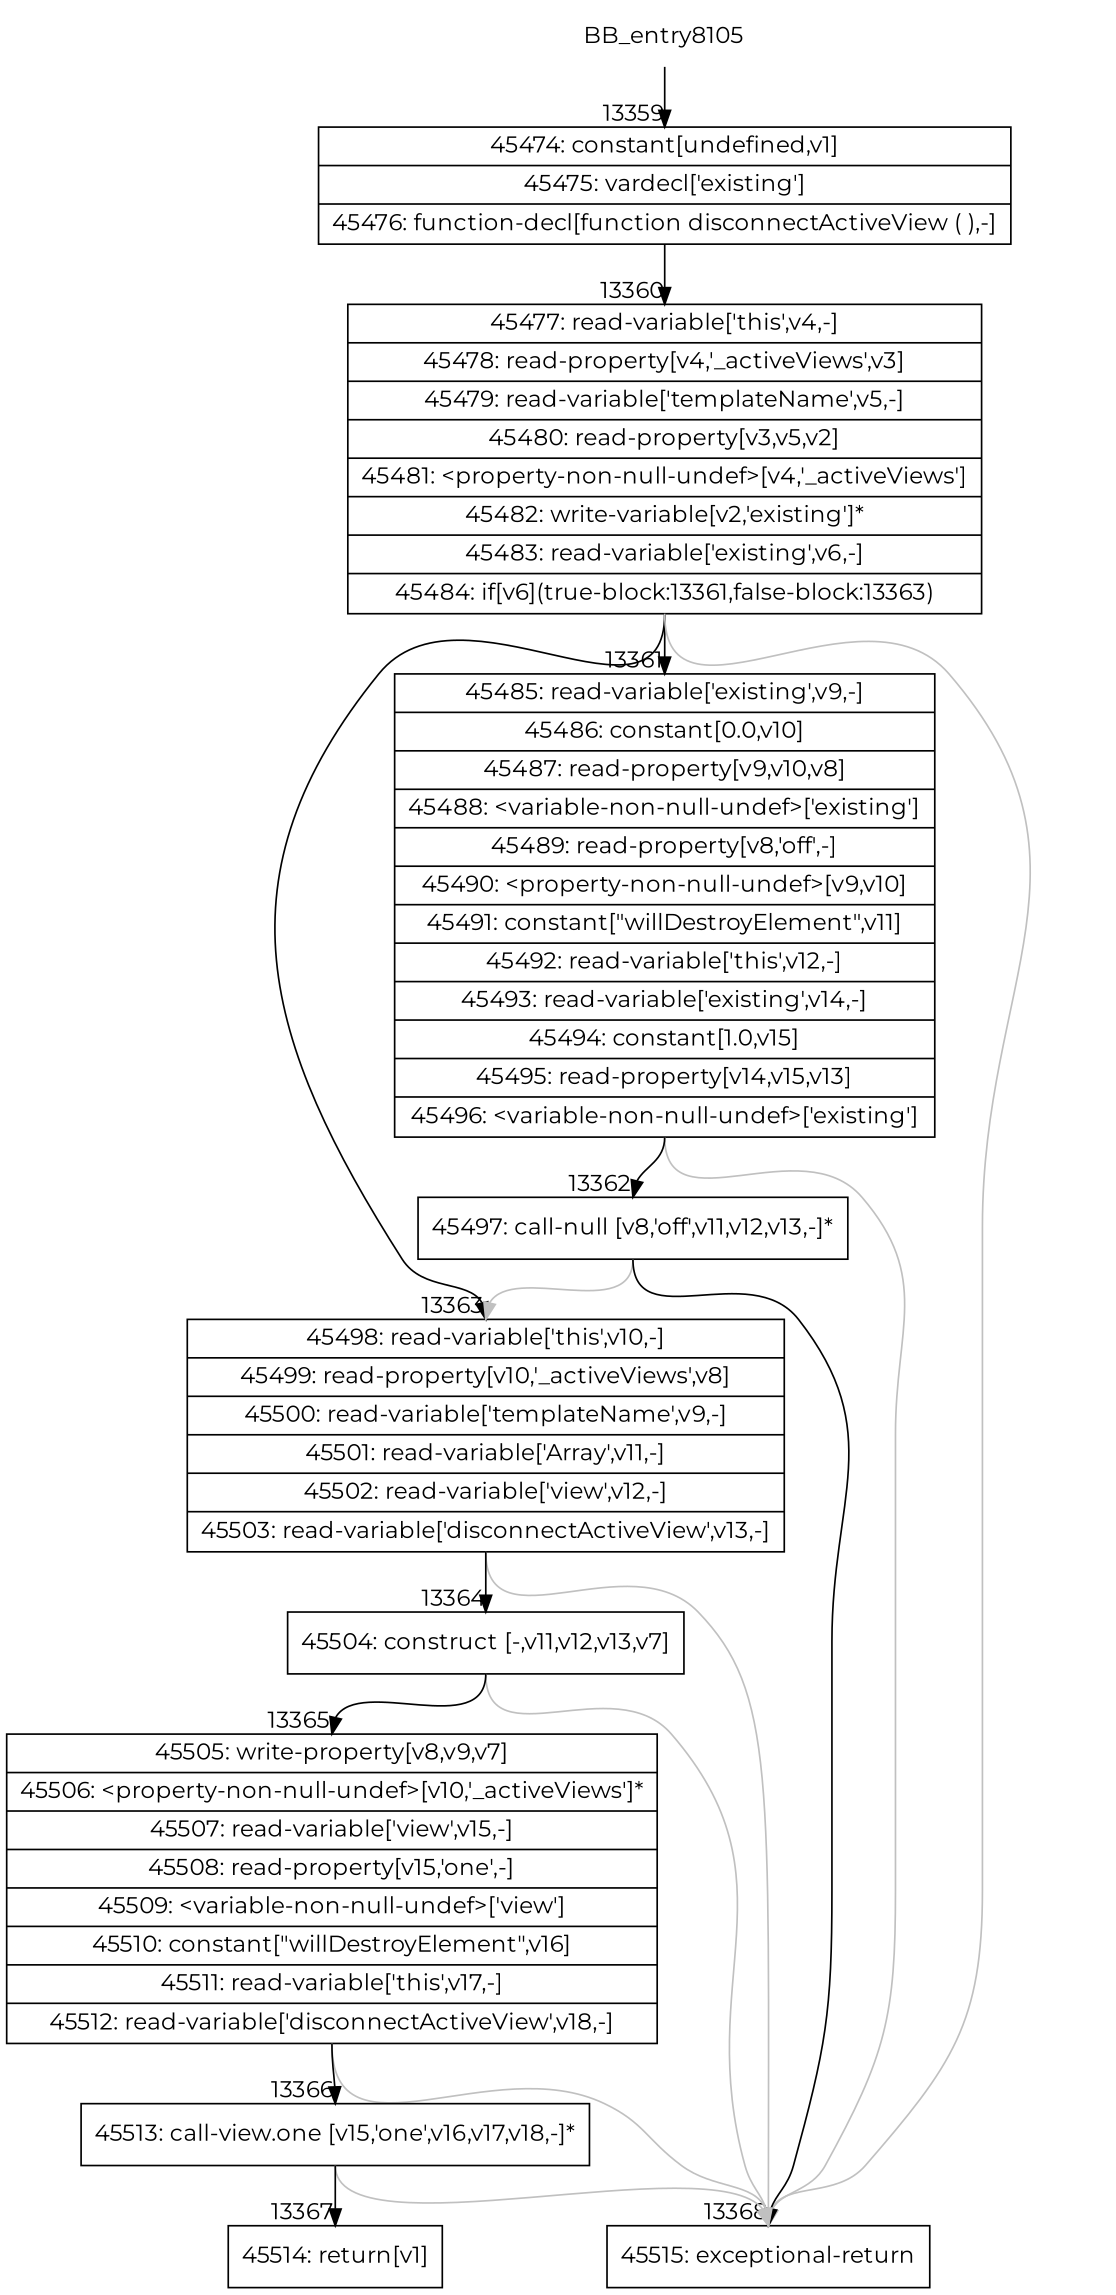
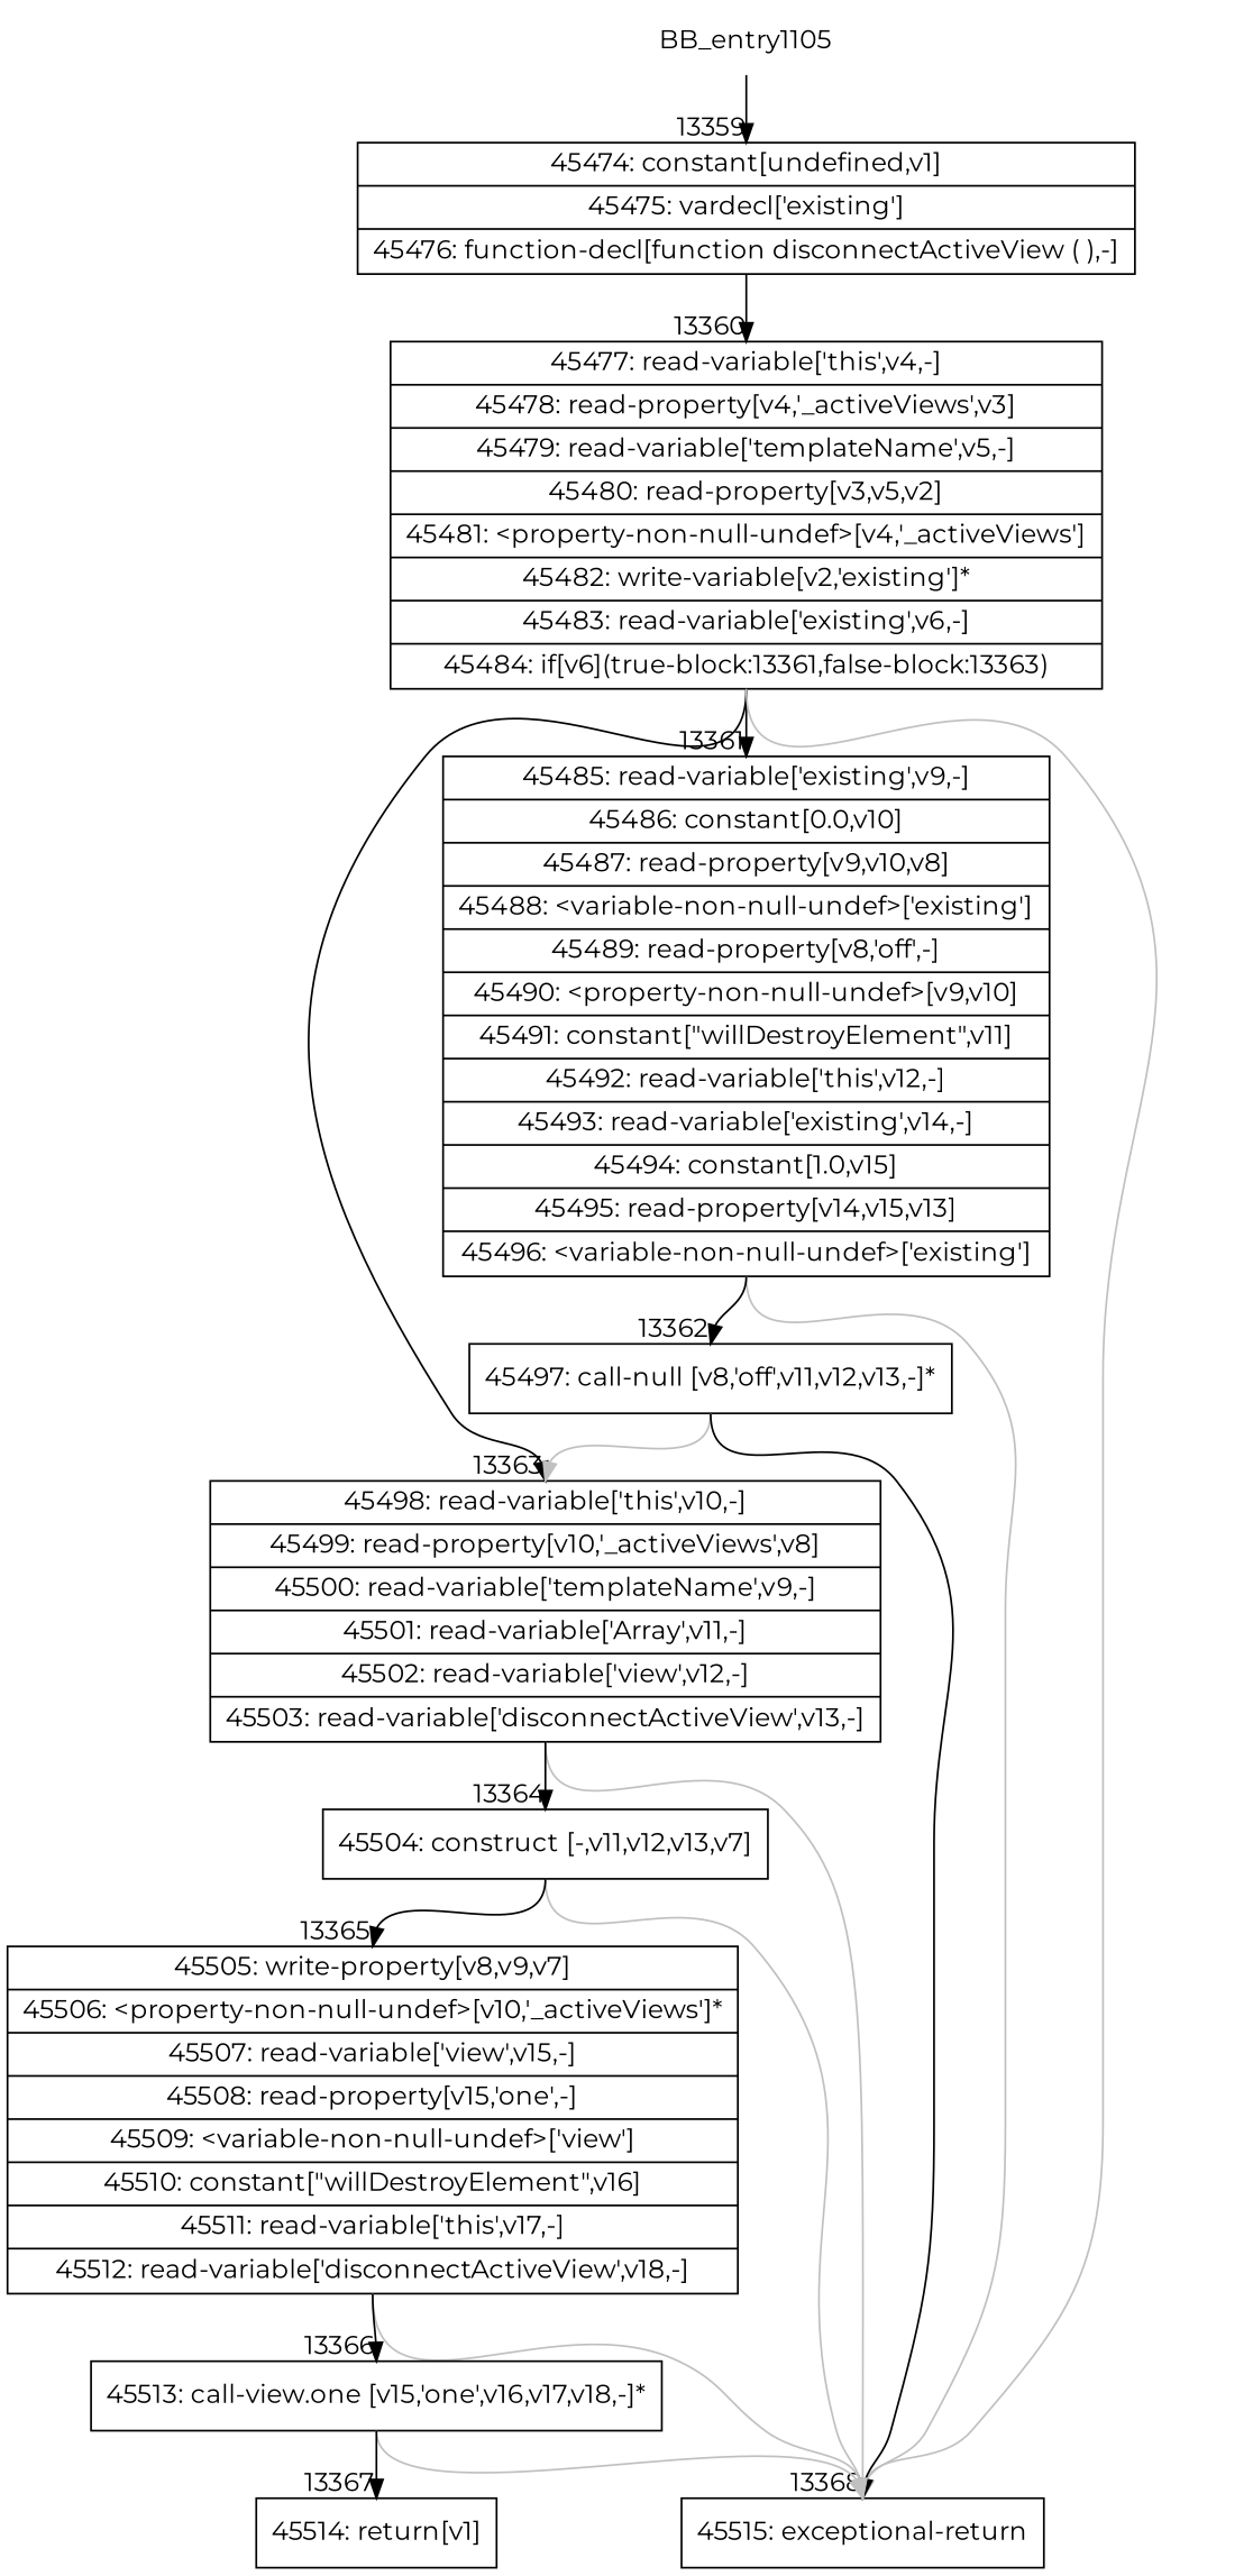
  digraph {
    fontname=Montserrat
    rankdir=TD
    node [fontname=Montserrat shape=record]
    edge [fontname=Montserrat headport=n tailport=s]
-   BB_entry1105 [shape=none label=BB_entry8105]
+   BB_entry1105 [shape=none]
    n2 [label="{45474: constant[undefined,v1]|45475: vardecl['existing']|45476: function-decl[function disconnectActiveView ( ),-]}"]
    n3 [label="{45477: read-variable['this',v4,-]|45478: read-property[v4,'_activeViews',v3]|45479: read-variable['templateName',v5,-]|45480: read-property[v3,v5,v2]|45481: \<property-non-null-undef\>[v4,'_activeViews']|45482: write-variable[v2,'existing']*|45483: read-variable['existing',v6,-]|45484: if[v6](true-block:13361,false-block:13363)}"]
    n4 [label="{45485: read-variable['existing',v9,-]|45486: constant[0.0,v10]|45487: read-property[v9,v10,v8]|45488: \<variable-non-null-undef\>['existing']|45489: read-property[v8,'off',-]|45490: \<property-non-null-undef\>[v9,v10]|45491: constant[\"willDestroyElement\",v11]|45492: read-variable['this',v12,-]|45493: read-variable['existing',v14,-]|45494: constant[1.0,v15]|45495: read-property[v14,v15,v13]|45496: \<variable-non-null-undef\>['existing']}"]
    n5 [label="{45498: read-variable['this',v10,-]|45499: read-property[v10,'_activeViews',v8]|45500: read-variable['templateName',v9,-]|45501: read-variable['Array',v11,-]|45502: read-variable['view',v12,-]|45503: read-variable['disconnectActiveView',v13,-]}"]
    n6 [label="{45515: exceptional-return}"]
    n7 [label="{45497: call-null [v8,'off',v11,v12,v13,-]*}"]
    n8 [label="{45504: construct [-,v11,v12,v13,v7]}"]
    n9 [label="{45505: write-property[v8,v9,v7]|45506: \<property-non-null-undef\>[v10,'_activeViews']*|45507: read-variable['view',v15,-]|45508: read-property[v15,'one',-]|45509: \<variable-non-null-undef\>['view']|45510: constant[\"willDestroyElement\",v16]|45511: read-variable['this',v17,-]|45512: read-variable['disconnectActiveView',v18,-]}"]
    n10 [label="{45513: call-view.one [v15,'one',v16,v17,v18,-]*}"]
    n11 [label="{45514: return[v1]}"]
    BB_entry1105 -> n2 [headlabel="    13359"]
    n2 -> n3 [headlabel="      13360"]
    n3 -> n4 [headlabel="      13361"]
    n3 -> n5 [headlabel="      13363"]
    n3 -> n6 [color=gray headlabel="      13368"]
    n4 -> n6 [color=gray]
    n4 -> n7 [headlabel="      13362"]
    n5 -> n6 [color=gray]
    n5 -> n8 [headlabel="      13364"]
    n7 -> n5 [color=gray]
    n7 -> n6 [color=black]
    n8 -> n6 [color=gray]
    n8 -> n9 [headlabel="      13365"]
    n9 -> n6 [color=gray]
    n9 -> n10 [headlabel="      13366"]
    n10 -> n6 [color=gray]
    n10 -> n11 [headlabel="      13367"]
  }
